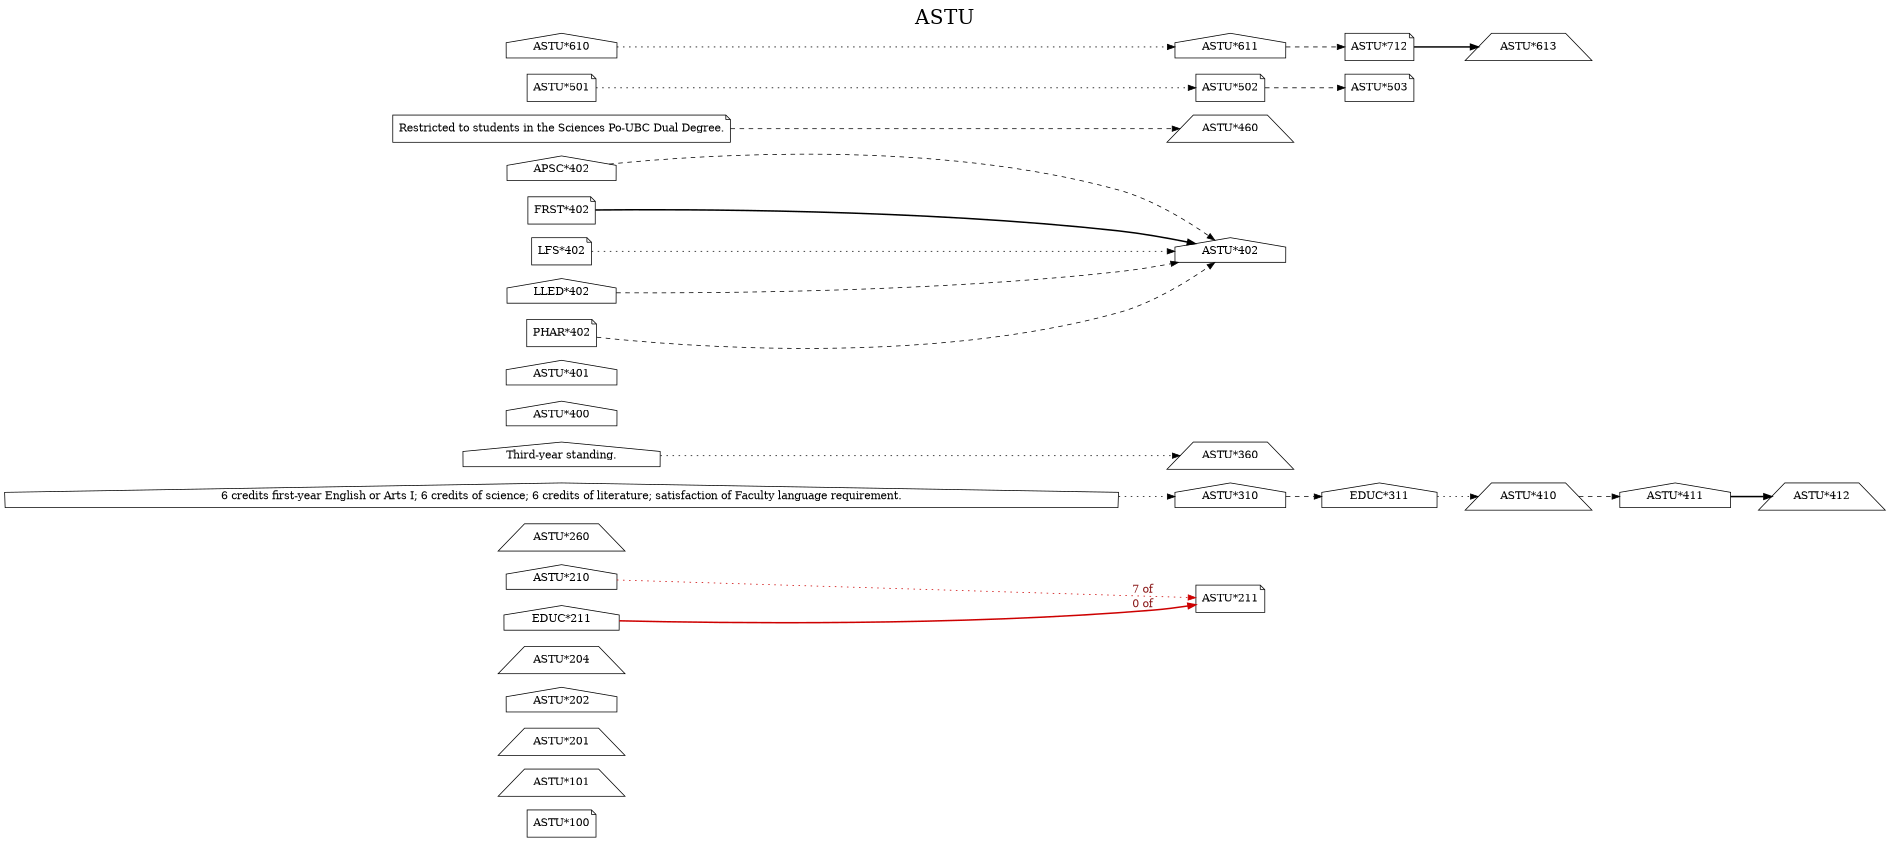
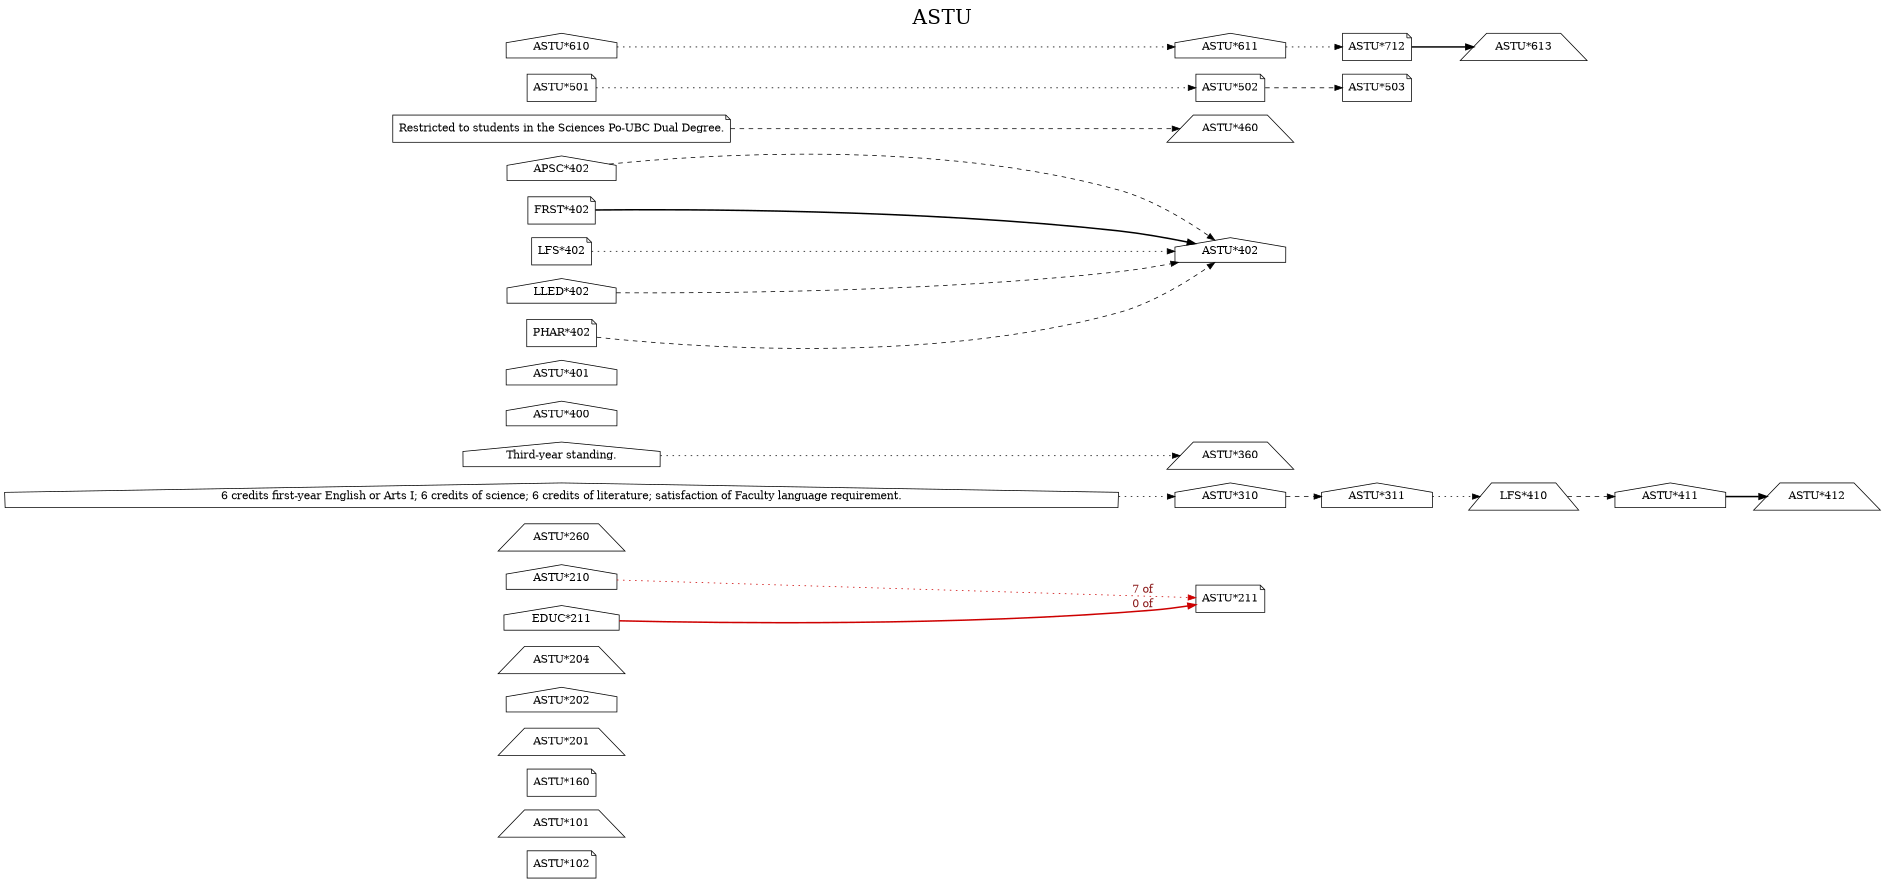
  digraph {
    fontsize=27
    label=ASTU
    labelloc=t
    rankdir=LR
    node [shape=house]
    edge [style=dashed]
-   "ASTU*100" [shape=note]
+   "ASTU*100" [shape=note label="ASTU*102"]
    "ASTU*101" [shape=trapezium]
+   "ASTU*160" [shape=note]
    "ASTU*201" [shape=trapezium]
    "ASTU*202"
    "ASTU*204" [shape=trapezium]
    "ASTU*211" [shape=note]
    "ASTU*210"
    "EDUC*211"
    "ASTU*260" [shape=trapezium]
    "6 credits first-year English or Arts I; 6 credits of science; 6 credits of literature; satisfaction of Faculty language requirement."
    "ASTU*310"
-   "ASTU*311" [label="EDUC*311"]
-   "ASTU*410" [shape=trapezium]
+   "ASTU*311"
+   "ASTU*410" [shape=trapezium label="LFS*410"]
    "ASTU*411"
    "ASTU*360" [shape=trapezium]
    "Third-year standing."
    "ASTU*400"
    "ASTU*401"
    "APSC*402"
    "ASTU*402"
    "FRST*402" [shape=note]
    "LFS*402" [shape=note]
    "LLED*402"
    "PHAR*402" [shape=note]
    "ASTU*412" [shape=trapezium]
    "Restricted to students in the Sciences Po-UBC Dual Degree." [shape=note]
    "ASTU*460" [shape=trapezium]
    "ASTU*501" [shape=note]
    "ASTU*502" [shape=note]
    "ASTU*503" [shape=note]
    "ASTU*610"
    "ASTU*611"
    n34 [label="ASTU*712" shape=note]
    "ASTU*613" [shape=trapezium]
    "ASTU*210" -> "ASTU*211" [color=red3 fontcolor=firebrick4 label="7 of" style=dotted]
    "EDUC*211" -> "ASTU*211" [color=red3 fontcolor=firebrick4 label="0 of" style=bold]
    "6 credits first-year English or Arts I; 6 credits of science; 6 credits of literature; satisfaction of Faculty language requirement." -> "ASTU*310" [style=dotted]
    "ASTU*310" -> "ASTU*311"
    "ASTU*311" -> "ASTU*410" [style=dotted]
    "ASTU*410" -> "ASTU*411"
    "ASTU*411" -> "ASTU*412" [style=bold]
    "Third-year standing." -> "ASTU*360" [style=dotted]
    "APSC*402" -> "ASTU*402"
    "FRST*402" -> "ASTU*402" [style=bold]
    "LFS*402" -> "ASTU*402" [style=dotted]
    "LLED*402" -> "ASTU*402"
    "PHAR*402" -> "ASTU*402"
    "Restricted to students in the Sciences Po-UBC Dual Degree." -> "ASTU*460"
    "ASTU*501" -> "ASTU*502" [style=dotted]
    "ASTU*502" -> "ASTU*503"
    "ASTU*610" -> "ASTU*611" [style=dotted]
-   "ASTU*611" -> n34
+   "ASTU*611" -> n34 [style=dotted]
    n34 -> "ASTU*613" [style=bold]
  }
